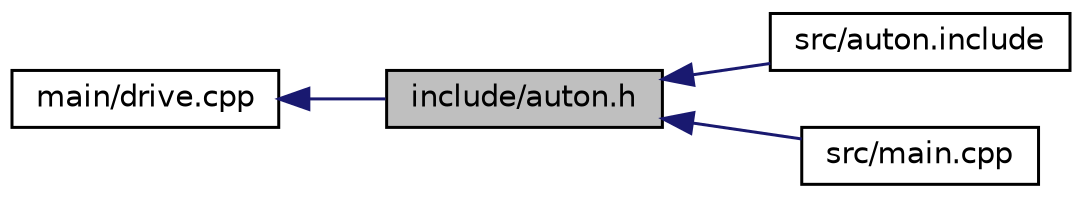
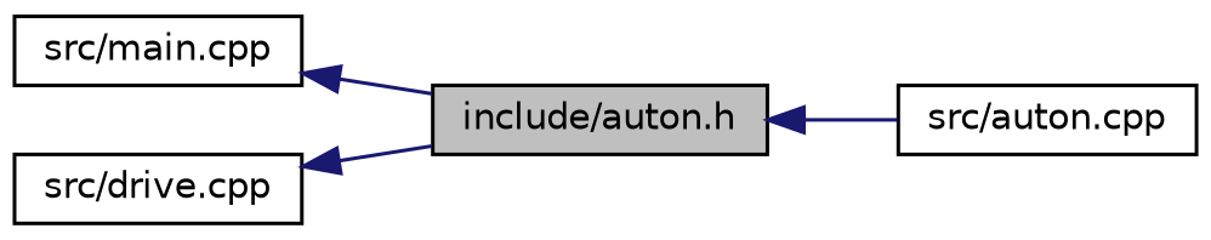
  digraph {
    fontname="DejaVu Sans"
    rankdir=LR
    node [color=black fillcolor=white fontname="DejaVu Sans" fontsize=10 shape=record style=filled]
    edge [color=midnightblue dir=back fontname="DejaVu Sans" fontsize=10 labelfontname=Helvetica labelfontsize=10 style=solid]
    n1 [fillcolor=grey75 fontcolor=black height=0.2 label="include/auton.h" width=0.4]
-   n2 [height=0.2 label="src/auton.include" width=0.4]
+   n2 [height=0.2 label="src/auton.cpp" width=0.4]
    n3 [height=0.2 label="src/main.cpp" width=0.4]
-   n4 [height=0.2 label="main/drive.cpp" width=0.4]
+   n4 [height=0.2 label="src/drive.cpp" width=0.4]
    n1 -> n2
-   n1 -> n3
+   n3 -> n1
    n4 -> n1
  }
